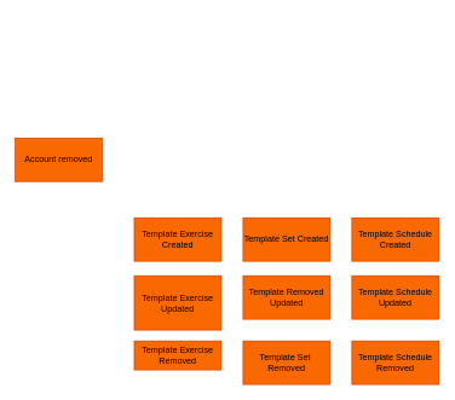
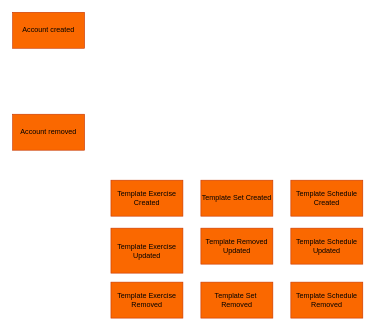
  <mxCell id="0" />
  <mxCell id="1" parent="0" />
+ <mxCell id="2" value="Account created" style="rounded=0;whiteSpace=wrap;html=1;fillColor=#fa6800;strokeColor=#C73500;fontColor=#000000;" vertex="1" parent="1"><mxGeometry x="20" y="20" width="120" height="60" as="geometry" /></mxCell>
  <mxCell id="3" value="Account removed" style="rounded=0;whiteSpace=wrap;html=1;fillColor=#fa6800;strokeColor=#C73500;fontColor=#000000;" vertex="1" parent="1"><mxGeometry x="20" y="190" width="120" height="60" as="geometry" /></mxCell>
  <mxCell id="4" value="Template Exercise Created" style="rounded=0;whiteSpace=wrap;html=1;fillColor=#fa6800;strokeColor=#C73500;fontColor=#000000;" vertex="1" parent="1"><mxGeometry x="184" y="300" width="120" height="60" as="geometry" /></mxCell>
  <mxCell id="5" value="Template Exercise Updated" style="rounded=0;whiteSpace=wrap;html=1;fillColor=#fa6800;strokeColor=#C73500;fontColor=#000000;" vertex="1" parent="1"><mxGeometry x="184" y="380" width="120" height="75" as="geometry" /></mxCell>
- <mxCell id="6" value="Template Exercise Removed" style="rounded=0;whiteSpace=wrap;html=1;fillColor=#fa6800;strokeColor=#C73500;fontColor=#000000;" vertex="1" parent="1"><mxGeometry x="184" y="470" width="120" height="40" as="geometry" /></mxCell>
+ <mxCell id="6" value="Template Exercise Removed" style="rounded=0;whiteSpace=wrap;html=1;fillColor=#fa6800;strokeColor=#C73500;fontColor=#000000;" vertex="1" parent="1"><mxGeometry x="184" y="470" width="120" height="60" as="geometry" /></mxCell>
  <mxCell id="7" value="Template Set Created" style="rounded=0;whiteSpace=wrap;html=1;fillColor=#fa6800;strokeColor=#C73500;fontColor=#000000;" vertex="1" parent="1"><mxGeometry x="334" y="300" width="120" height="60" as="geometry" /></mxCell>
  <mxCell id="8" value="Template Removed Updated" style="rounded=0;whiteSpace=wrap;html=1;fillColor=#fa6800;strokeColor=#C73500;fontColor=#000000;" vertex="1" parent="1"><mxGeometry x="334" y="380" width="120" height="60" as="geometry" /></mxCell>
  <mxCell id="9" value="Template Set&amp;nbsp; Removed&lt;br&gt;" style="rounded=0;whiteSpace=wrap;html=1;fillColor=#fa6800;strokeColor=#C73500;fontColor=#000000;" vertex="1" parent="1"><mxGeometry x="334" y="470" width="120" height="60" as="geometry" /></mxCell>
  <mxCell id="10" value="Template Schedule Created" style="rounded=0;whiteSpace=wrap;html=1;fillColor=#fa6800;strokeColor=#C73500;fontColor=#000000;" vertex="1" parent="1"><mxGeometry x="484" y="300" width="120" height="60" as="geometry" /></mxCell>
  <mxCell id="11" value="Template Schedule Updated&lt;br&gt;" style="rounded=0;whiteSpace=wrap;html=1;fillColor=#fa6800;strokeColor=#C73500;fontColor=#000000;" vertex="1" parent="1"><mxGeometry x="484" y="380" width="120" height="60" as="geometry" /></mxCell>
  <mxCell id="12" value="Template Schedule Removed" style="rounded=0;whiteSpace=wrap;html=1;fillColor=#fa6800;strokeColor=#C73500;fontColor=#000000;" vertex="1" parent="1"><mxGeometry x="484" y="470" width="120" height="60" as="geometry" /></mxCell>
